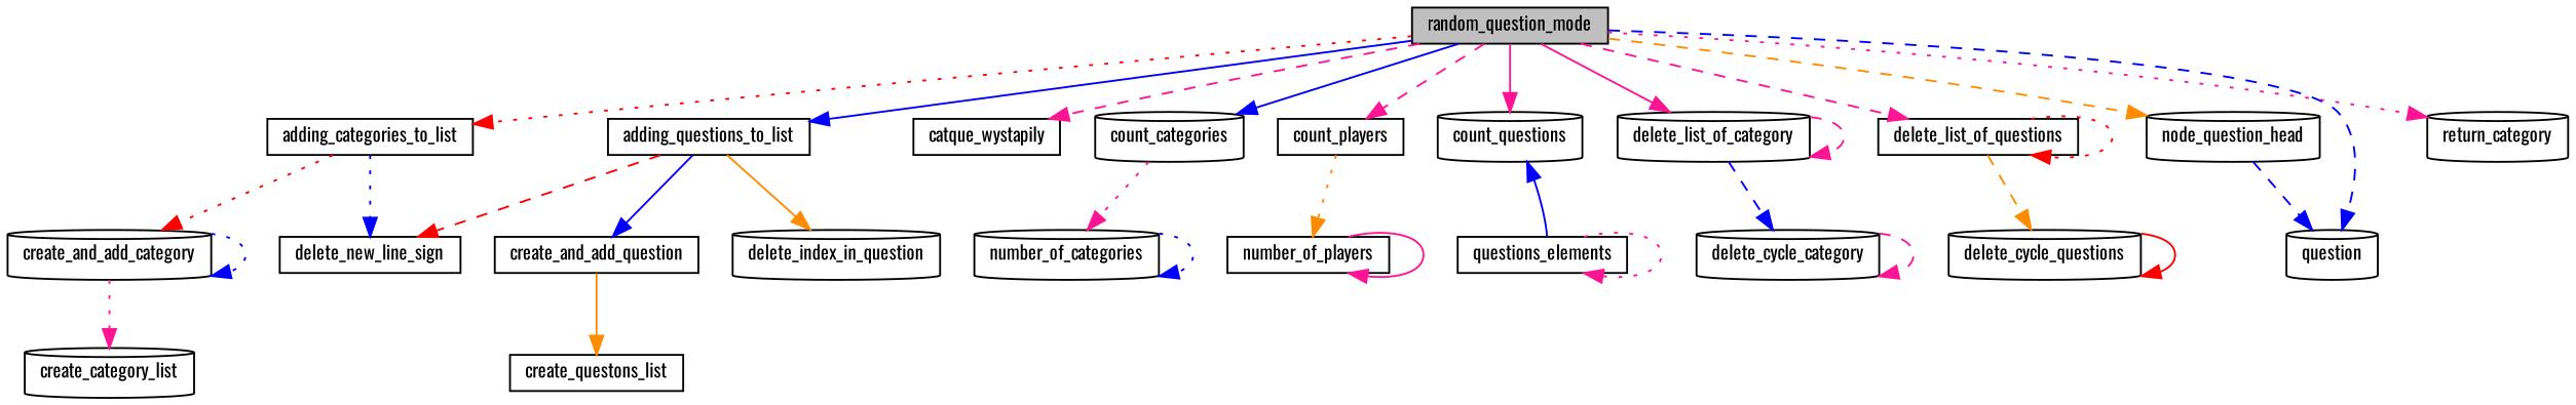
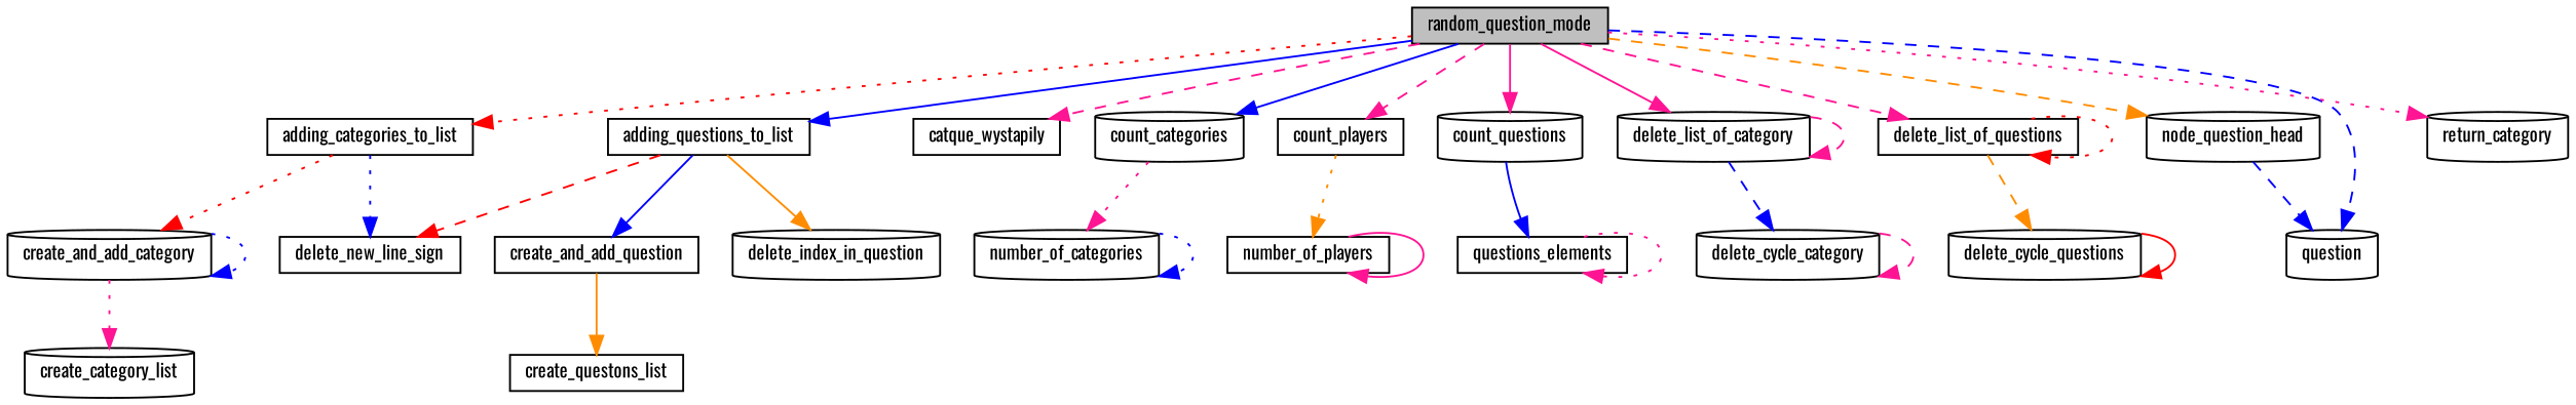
  digraph {
    fontname=Oswald
    rankdir=TB
    node [color=black fillcolor=white fontname=Oswald fontsize=10 shape=cylinder style=filled]
    edge [color=deeppink fontname=Oswald fontsize=10 labelfontname=Helvetica labelfontsize=10 style=dotted]
    n1 [fillcolor=grey75 fontcolor=black height=0.2 label=random_question_mode shape=box width=0.4]
    n2 [height=0.2 label=adding_categories_to_list shape=box width=0.4]
    n3 [height=0.2 label=adding_questions_to_list shape=box width=0.4]
    n4 [height=0.2 label=catque_wystapily shape=box width=0.4]
    n5 [height=0.2 label=count_categories width=0.4]
    n6 [height=0.2 label=count_players shape=box width=0.4]
    n7 [height=0.2 label=count_questions width=0.4]
    n8 [height=0.2 label=delete_list_of_category width=0.4]
    n9 [height=0.2 label=delete_list_of_questions shape=box width=0.4]
    n10 [height=0.2 label=node_question_head width=0.4]
    n11 [height=0.2 label=question width=0.4]
    n12 [height=0.2 label=return_category width=0.4]
    n13 [height=0.2 label=create_and_add_category width=0.4]
    n14 [height=0.2 label=delete_new_line_sign shape=box width=0.4]
    n15 [height=0.2 label=create_and_add_question shape=box width=0.4]
    n16 [height=0.2 label=delete_index_in_question width=0.4]
    n17 [height=0.2 label=number_of_categories width=0.4]
    n18 [height=0.2 label=number_of_players shape=box width=0.4]
    n19 [height=0.2 label=questions_elements shape=box width=0.4]
    n20 [height=0.2 label=delete_cycle_category width=0.4]
    n21 [height=0.2 label=delete_cycle_questions width=0.4]
    n22 [height=0.2 label=create_category_list width=0.4]
    n23 [height=0.2 label=create_questons_list shape=box width=0.4]
    n1 -> n2 [color=red]
    n1 -> n3 [color=blue style=solid]
    n1 -> n4 [style=dashed]
    n1 -> n5 [color=blue style=solid]
    n1 -> n6 [style=dashed]
    n1 -> n7 [style=solid]
    n1 -> n8 [style=solid]
    n1 -> n9 [style=dashed]
    n1 -> n10 [color=darkorange style=dashed]
    n1 -> n11 [color=blue style=dashed]
    n1 -> n12
    n2 -> n13 [color=red]
    n2 -> n14 [color=blue]
    n3 -> n14 [color=red style=dashed]
    n3 -> n15 [color=blue style=solid]
    n3 -> n16 [color=darkorange style=solid]
    n5 -> n17
    n6 -> n18 [color=darkorange]
-   n19 -> n7 [color=blue style=solid]
+   n7 -> n19 [color=blue style=solid]
    n8 -> n8 [style=dashed]
    n8 -> n20 [color=blue style=dashed]
    n9 -> n9 [color=red]
    n9 -> n21 [color=darkorange style=dashed]
    n10 -> n11 [color=blue style=dashed]
    n13 -> n13 [color=blue]
    n13 -> n22
    n15 -> n23 [color=darkorange style=solid]
    n17 -> n17 [color=blue]
    n18 -> n18 [style=solid]
    n19 -> n19
    n20 -> n20 [style=dashed]
    n21 -> n21 [color=red style=solid]
  }
